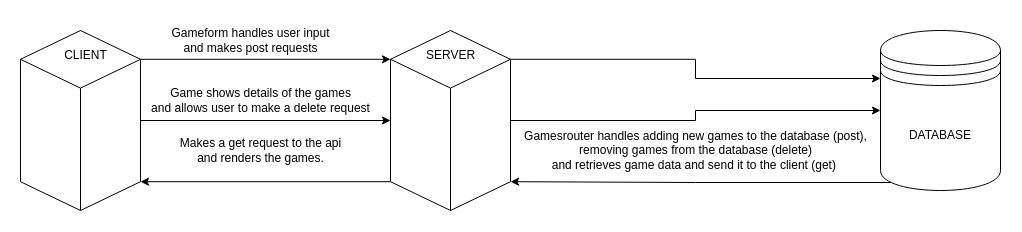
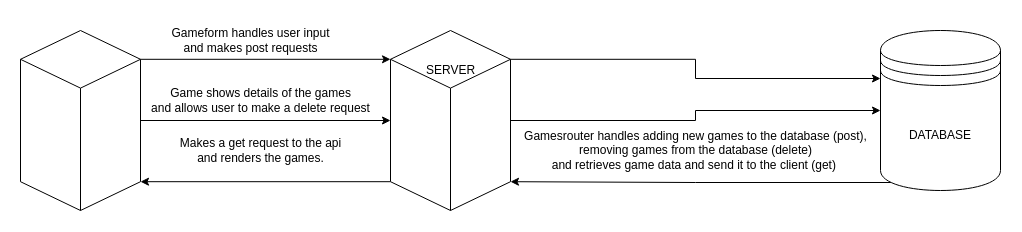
  <mxCell id="0" />
  <mxCell id="1" parent="0" />
  <mxCell id="2" style="edgeStyle=orthogonalEdgeStyle;rounded=0;orthogonalLoop=1;jettySize=auto;html=1;exitX=0.15;exitY=0.95;exitDx=0;exitDy=0;exitPerimeter=0;entryX=0;entryY=0;entryDx=120;entryDy=151.191;entryPerimeter=0;" edge="1" parent="1" source="3" target="7"><mxGeometry relative="1" as="geometry" /></mxCell>
  <mxCell id="3" value="DATABASE" style="shape=datastore;whiteSpace=wrap;html=1;" vertex="1" parent="1"><mxGeometry x="880" y="30" width="120" height="160" as="geometry" /></mxCell>
  <mxCell id="4" style="edgeStyle=orthogonalEdgeStyle;rounded=0;orthogonalLoop=1;jettySize=auto;html=1;exitX=0;exitY=0;exitDx=0;exitDy=151.191;exitPerimeter=0;entryX=0;entryY=0;entryDx=120;entryDy=151.191;entryPerimeter=0;" edge="1" parent="1" source="7" target="10"><mxGeometry relative="1" as="geometry" /></mxCell>
  <mxCell id="5" style="edgeStyle=orthogonalEdgeStyle;rounded=0;orthogonalLoop=1;jettySize=auto;html=1;exitX=0;exitY=0;exitDx=120;exitDy=28.809;exitPerimeter=0;entryX=0;entryY=0.3;entryDx=0;entryDy=0;" edge="1" parent="1" source="7" target="3"><mxGeometry relative="1" as="geometry" /></mxCell>
  <mxCell id="6" style="edgeStyle=orthogonalEdgeStyle;rounded=0;orthogonalLoop=1;jettySize=auto;html=1;entryX=0;entryY=0.5;entryDx=0;entryDy=0;" edge="1" parent="1" source="7" target="3"><mxGeometry relative="1" as="geometry" /></mxCell>
  <mxCell id="7" value="&lt;br&gt;&lt;br&gt;" style="html=1;shape=mxgraph.basic.isocube;isoAngle=15;" vertex="1" parent="1"><mxGeometry x="390" y="30" width="120" height="180" as="geometry" /></mxCell>
  <mxCell id="8" style="edgeStyle=orthogonalEdgeStyle;rounded=0;orthogonalLoop=1;jettySize=auto;html=1;exitX=0;exitY=0;exitDx=120;exitDy=28.809;exitPerimeter=0;entryX=0;entryY=0;entryDx=0;entryDy=28.809;entryPerimeter=0;" edge="1" parent="1" source="10" target="7"><mxGeometry relative="1" as="geometry" /></mxCell>
  <mxCell id="9" style="edgeStyle=orthogonalEdgeStyle;rounded=0;orthogonalLoop=1;jettySize=auto;html=1;exitX=1;exitY=0.5;exitDx=0;exitDy=0;exitPerimeter=0;entryX=0;entryY=0.5;entryDx=0;entryDy=0;entryPerimeter=0;" edge="1" parent="1" source="10" target="7"><mxGeometry relative="1" as="geometry" /></mxCell>
  <mxCell id="10" value="" style="html=1;shape=mxgraph.basic.isocube;isoAngle=15;" vertex="1" parent="1"><mxGeometry x="20" y="30" width="120" height="180" as="geometry" /></mxCell>
  <mxCell id="11" value="Gameform handles user input&lt;br&gt;and makes post requests" style="text;html=1;align=center;verticalAlign=middle;resizable=0;points=[];autosize=1;strokeColor=none;fillColor=none;rotation=0;" vertex="1" parent="1"><mxGeometry x="160" y="20" width="180" height="40" as="geometry" /></mxCell>
  <mxCell id="12" value="Game shows details of the games&lt;br&gt;and allows user to make a delete request" style="text;html=1;align=center;verticalAlign=middle;resizable=0;points=[];autosize=1;strokeColor=none;fillColor=none;" vertex="1" parent="1"><mxGeometry x="140" y="80" width="240" height="40" as="geometry" /></mxCell>
- <mxCell id="13" value="CLIENT" style="text;html=1;align=center;verticalAlign=middle;resizable=0;points=[];autosize=1;strokeColor=none;fillColor=none;" vertex="1" parent="1"><mxGeometry x="50" y="40" width="70" height="30" as="geometry" /></mxCell>
- <mxCell id="14" value="SERVER" style="text;html=1;align=center;verticalAlign=middle;resizable=0;points=[];autosize=1;strokeColor=none;fillColor=none;" vertex="1" parent="1"><mxGeometry x="415" y="40" width="70" height="30" as="geometry" /></mxCell>
+ <mxCell id="14" value="SERVER" style="text;html=1;align=center;verticalAlign=middle;resizable=0;points=[];autosize=1;strokeColor=none;fillColor=none;" vertex="1" parent="1"><mxGeometry x="415" y="55" width="70" height="30" as="geometry" /></mxCell>
  <mxCell id="15" value="Makes a get request to the api&lt;br&gt;and renders the games." style="text;html=1;align=center;verticalAlign=middle;resizable=0;points=[];autosize=1;strokeColor=none;fillColor=none;" vertex="1" parent="1"><mxGeometry x="170" y="130" width="180" height="40" as="geometry" /></mxCell>
  <mxCell id="16" value="Gamesrouter handles adding new games to the database (post),&lt;br&gt;removing games from the database (delete)&lt;br&gt;and retrieves game data and send it to the client (get)&amp;nbsp;" style="text;html=1;align=center;verticalAlign=middle;resizable=0;points=[];autosize=1;strokeColor=none;fillColor=none;" vertex="1" parent="1"><mxGeometry x="510" y="120" width="370" height="60" as="geometry" /></mxCell>
